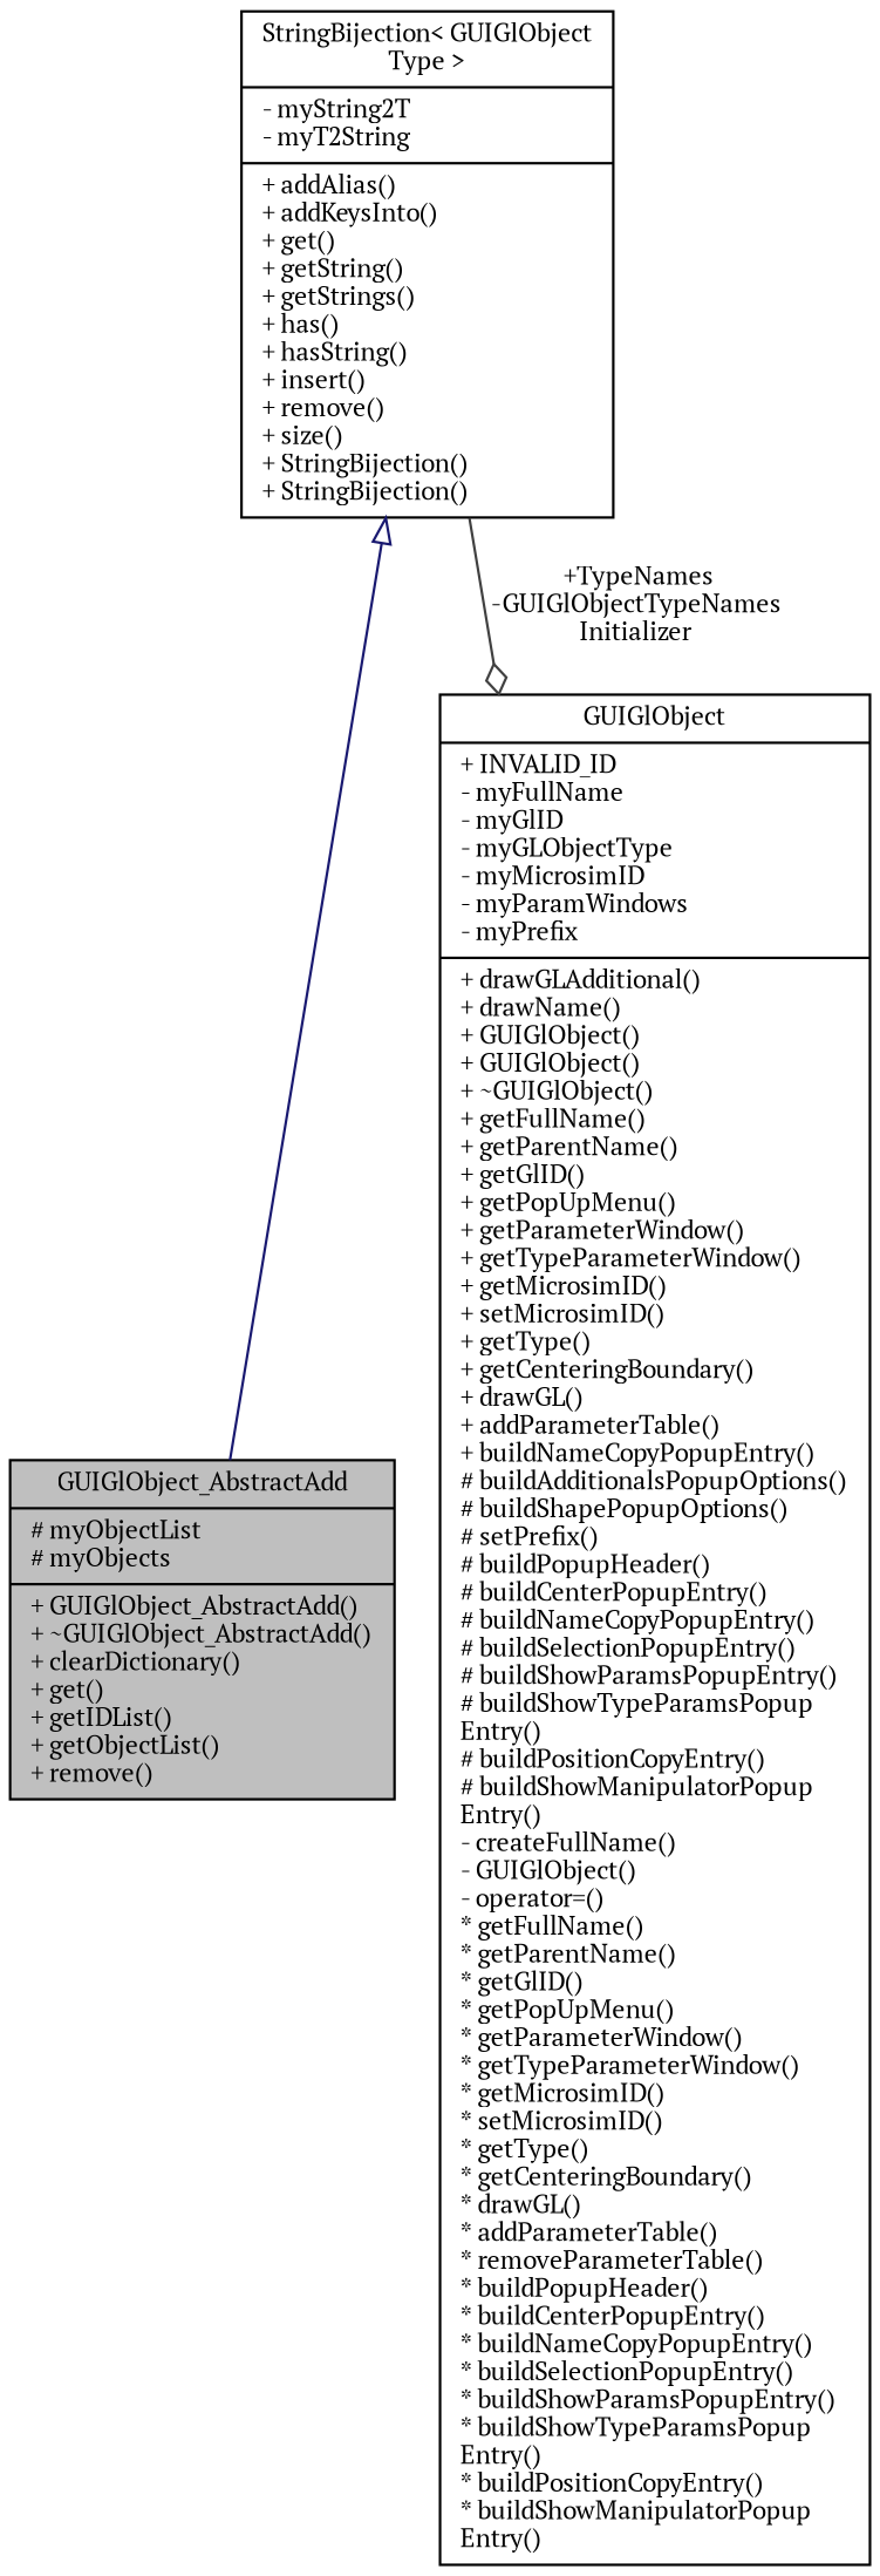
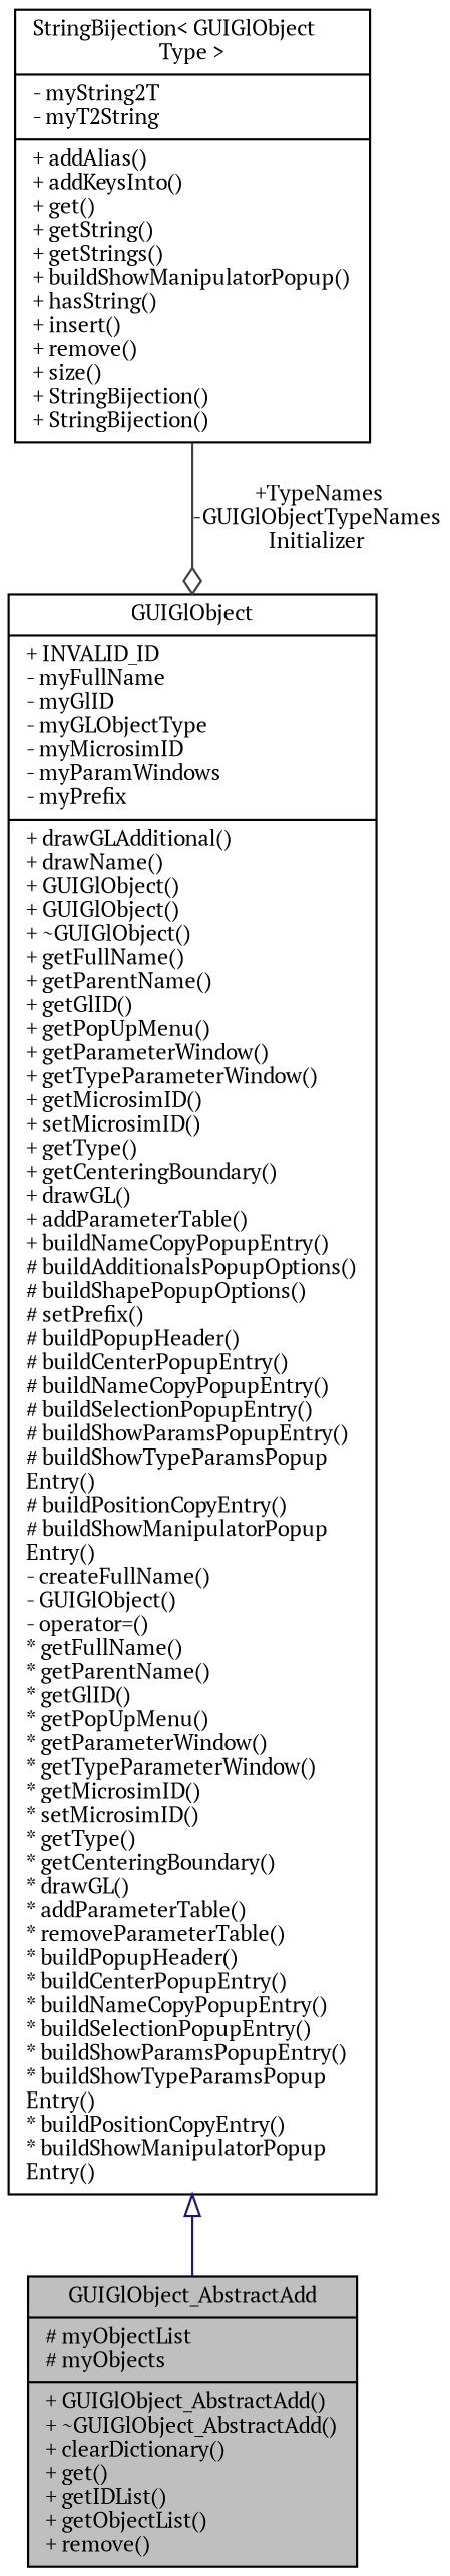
  digraph {
    fontname="PT Serif"
    node [color=black fillcolor=white fontname="PT Serif" fontsize=10 shape=record style=filled]
    edge [fontname="PT Serif" fontsize=10 labelfontname=Helvetica labelfontsize=10 style=solid]
    n1 [fillcolor=grey75 fontcolor=black height=0.2 label="{GUIGlObject_AbstractAdd\n|# myObjectList\l# myObjects\l|+ GUIGlObject_AbstractAdd()\l+ ~GUIGlObject_AbstractAdd()\l+ clearDictionary()\l+ get()\l+ getIDList()\l+ getObjectList()\l+ remove()\l}" width=0.4]
    n2 [height=0.2 label="{GUIGlObject\n|+ INVALID_ID\l- myFullName\l- myGlID\l- myGLObjectType\l- myMicrosimID\l- myParamWindows\l- myPrefix\l|+ drawGLAdditional()\l+ drawName()\l+ GUIGlObject()\l+ GUIGlObject()\l+ ~GUIGlObject()\l+ getFullName()\l+ getParentName()\l+ getGlID()\l+ getPopUpMenu()\l+ getParameterWindow()\l+ getTypeParameterWindow()\l+ getMicrosimID()\l+ setMicrosimID()\l+ getType()\l+ getCenteringBoundary()\l+ drawGL()\l+ addParameterTable()\l+ buildNameCopyPopupEntry()\l# buildAdditionalsPopupOptions()\l# buildShapePopupOptions()\l# setPrefix()\l# buildPopupHeader()\l# buildCenterPopupEntry()\l# buildNameCopyPopupEntry()\l# buildSelectionPopupEntry()\l# buildShowParamsPopupEntry()\l# buildShowTypeParamsPopup\lEntry()\l# buildPositionCopyEntry()\l# buildShowManipulatorPopup\lEntry()\l- createFullName()\l- GUIGlObject()\l- operator=()\l* getFullName()\l* getParentName()\l* getGlID()\l* getPopUpMenu()\l* getParameterWindow()\l* getTypeParameterWindow()\l* getMicrosimID()\l* setMicrosimID()\l* getType()\l* getCenteringBoundary()\l* drawGL()\l* addParameterTable()\l* removeParameterTable()\l* buildPopupHeader()\l* buildCenterPopupEntry()\l* buildNameCopyPopupEntry()\l* buildSelectionPopupEntry()\l* buildShowParamsPopupEntry()\l* buildShowTypeParamsPopup\lEntry()\l* buildPositionCopyEntry()\l* buildShowManipulatorPopup\lEntry()\l}" width=0.4]
-   n3 [height=0.2 label="{StringBijection\< GUIGlObject\lType \>\n|- myString2T\l- myT2String\l|+ addAlias()\l+ addKeysInto()\l+ get()\l+ getString()\l+ getStrings()\l+ has()\l+ hasString()\l+ insert()\l+ remove()\l+ size()\l+ StringBijection()\l+ StringBijection()\l}" width=0.4]
-   n3 -> n1 [arrowtail=onormal color=midnightblue dir=back]
+   n3 [height=0.2 label="{StringBijection\< GUIGlObject\lType \>\n|- myString2T\l- myT2String\l|+ addAlias()\l+ addKeysInto()\l+ get()\l+ getString()\l+ getStrings()\l+ buildShowManipulatorPopup()\l+ hasString()\l+ insert()\l+ remove()\l+ size()\l+ StringBijection()\l+ StringBijection()\l}" width=0.4]
+   n2 -> n1 [arrowtail=onormal color=midnightblue dir=back]
    n3 -> n2 [arrowhead=odiamond color=grey25 label=" +TypeNames\n-GUIGlObjectTypeNames\lInitializer"]
  }
